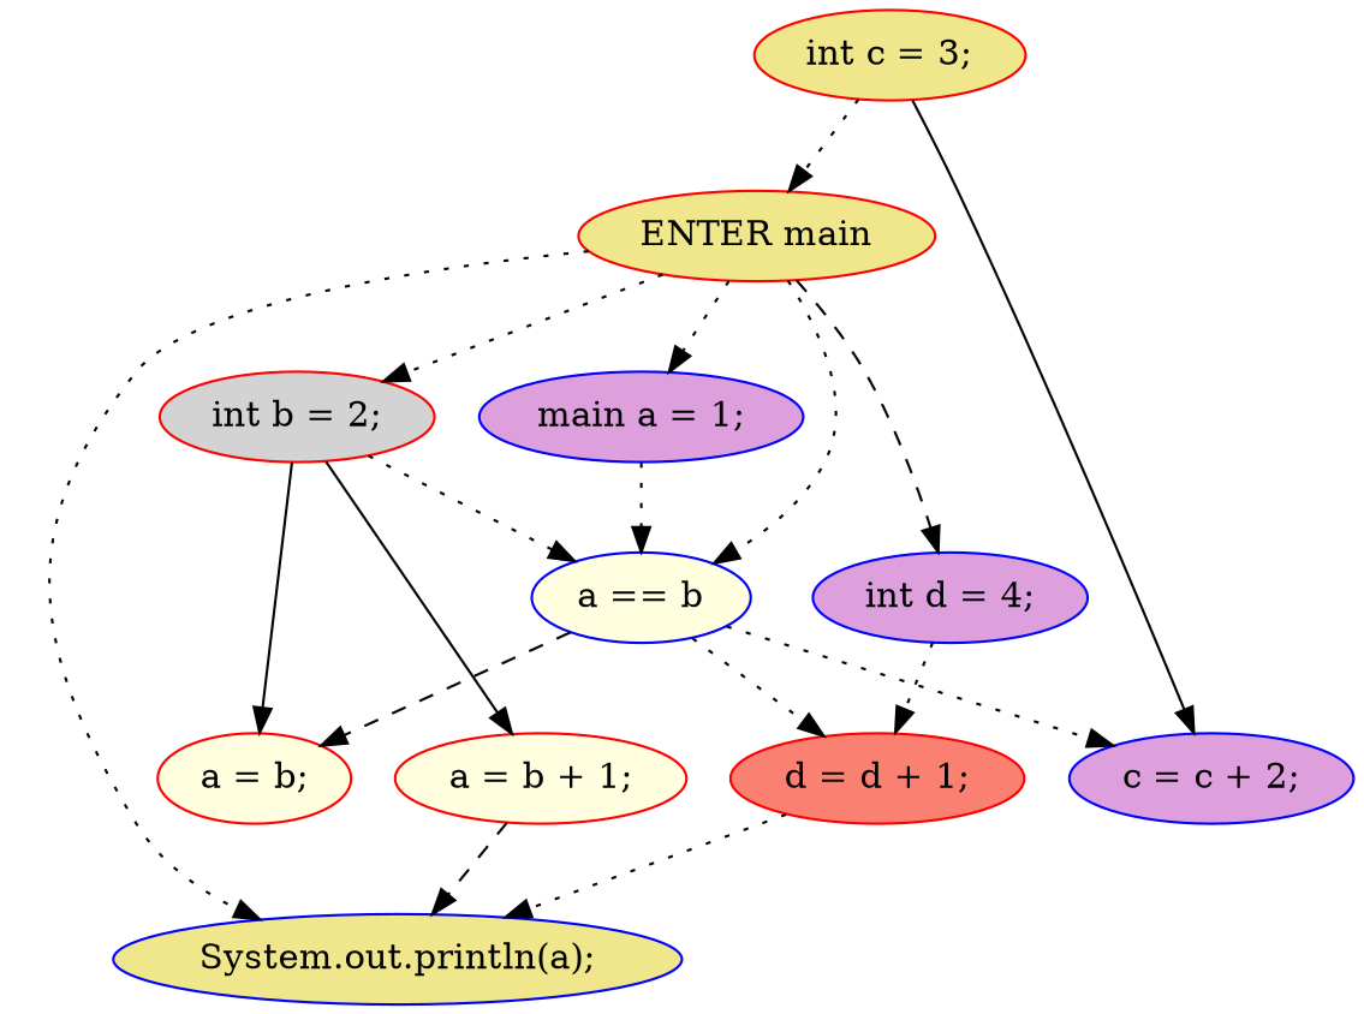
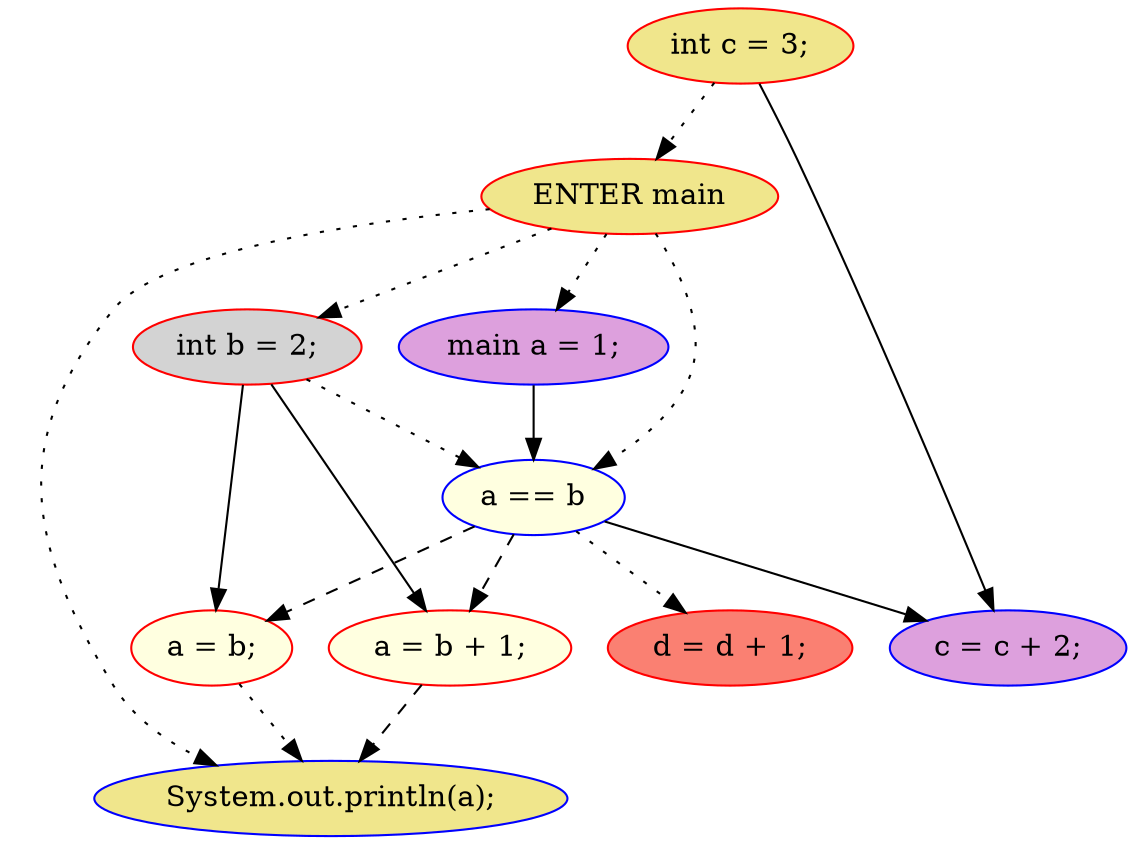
  strict digraph {
    node [color=red fillcolor=khaki style=filled]
    edge [style=dotted]
    n1 [label="ENTER main"]
    n2 [color=blue fillcolor=plum label="main a = 1;"]
    n3 [fillcolor=lightgrey label="int b = 2;"]
-   n4 [color=blue fillcolor=plum label="int d = 4;"]
    n5 [color=blue fillcolor=lightyellow label="a == b"]
    n6 [color=blue label="System.out.println(a);"]
    n7 [fillcolor=lightyellow label="a = b + 1;"]
    n8 [fillcolor=lightyellow label="a = b;"]
    n9 [label="int c = 3;"]
    n10 [color=blue fillcolor=plum label="c = c + 2;"]
    n11 [fillcolor=salmon label="d = d + 1;"]
    n1 -> n2
    n1 -> n3
-   n1 -> n4 [style=dashed]
    n1 -> n5
    n1 -> n6
-   n2 -> n5
+   n2 -> n5 [style=solid]
    n3 -> n5
    n3 -> n7 [style=solid]
    n3 -> n8 [style=solid]
-   n4 -> n11
+   n5 -> n7 [style=dashed]
    n5 -> n8 [style=dashed]
-   n5 -> n10
+   n5 -> n10 [style=solid]
    n5 -> n11
    n7 -> n6 [style=dashed]
-   n11 -> n6
+   n8 -> n6
    n9 -> n1
    n9 -> n10 [style=solid]
  }
